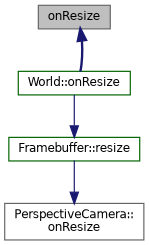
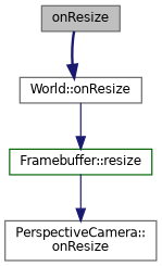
  digraph {
    rankdir=TB
    node [color=gray40 fillcolor=white fontname=Helvetica fontsize=10 shape=record style=filled]
    edge [arrowhead=normal color=midnightblue fontname=Helvetica fontsize=10 labelfontname=Helvetica labelfontsize=10 style=solid]
    n1 [fillcolor=grey75 fontcolor=black height=0.2 label=onResize width=0.4]
-   n2 [color=darkgreen height=0.2 label="World::onResize" width=0.4]
+   n2 [height=0.2 label="World::onResize" width=0.4]
    n3 [color=darkgreen height=0.2 label="Framebuffer::resize" width=0.4]
    n4 [height=0.2 label="PerspectiveCamera::\lonResize" width=0.4]
-   n2 -> n1 [style=bold]
+   n1 -> n2 [style=bold]
    n2 -> n3
    n3 -> n4
  }
